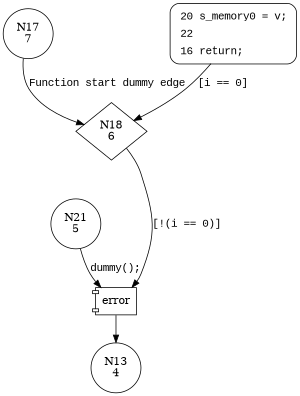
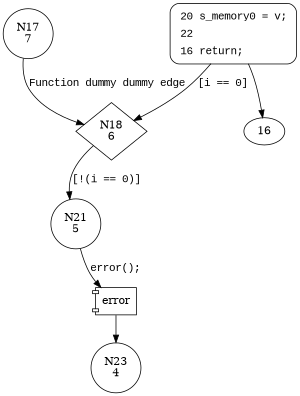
  digraph {
    node [shape=circle]
    edge [fontname="Courier New"]
    n1 [label="N17\n7"]
    n2 [label="N18\n6" shape=diamond]
    n3 [label="N21\n5"]
    n4 [fillcolor=white fontname="Courier New" label=<<table border="0" cellborder="0" cellpadding="3" bgcolor="white"><tr><td align="right">20</td><td align="left">s_memory0 = v;</td></tr><tr><td align="right">22</td><td align="left"></td></tr><tr><td align="right">16</td><td align="left">return;</td></tr></table>> penwidth=1 shape=Mrecord style="filled,bold"]
+   16 [shape=""]
    n6 [label=error shape=component]
-   n7 [label="N13\n4"]
-   n1 -> n2 [label="Function start dummy edge"]
-   n2 -> n6 [label="[!(i == 0)]"]
-   n3 -> n6 [label="dummy();"]
+   n7 [label="N23\n4"]
+   n1 -> n2 [label="Function dummy dummy edge"]
+   n2 -> n3 [label="[!(i == 0)]"]
+   n3 -> n6 [label="error();"]
    n4 -> n2 [label="[i == 0]"]
+   n4 -> 16 [fontname=""]
    n6 -> n7
  }
